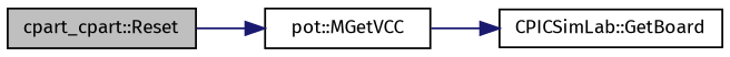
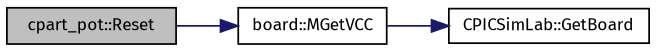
  digraph {
    fontname="Fira Sans"
    rankdir=LR
    node [color=black fillcolor=white fontname="Fira Sans" fontsize=10 shape=record style=filled]
    edge [color=midnightblue fontname="Fira Sans" fontsize=10 labelfontname=Helvetica labelfontsize=10 style=solid]
-   n1 [fillcolor=grey75 fontcolor=black height=0.2 label="cpart_cpart::Reset" width=0.4]
-   n2 [height=0.2 label="pot::MGetVCC" width=0.4]
+   n1 [fillcolor=grey75 fontcolor=black height=0.2 label="cpart_pot::Reset" width=0.4]
+   n2 [height=0.2 label="board::MGetVCC" width=0.4]
    n3 [height=0.2 label="CPICSimLab::GetBoard" width=0.4]
    n1 -> n2
    n2 -> n3
  }
